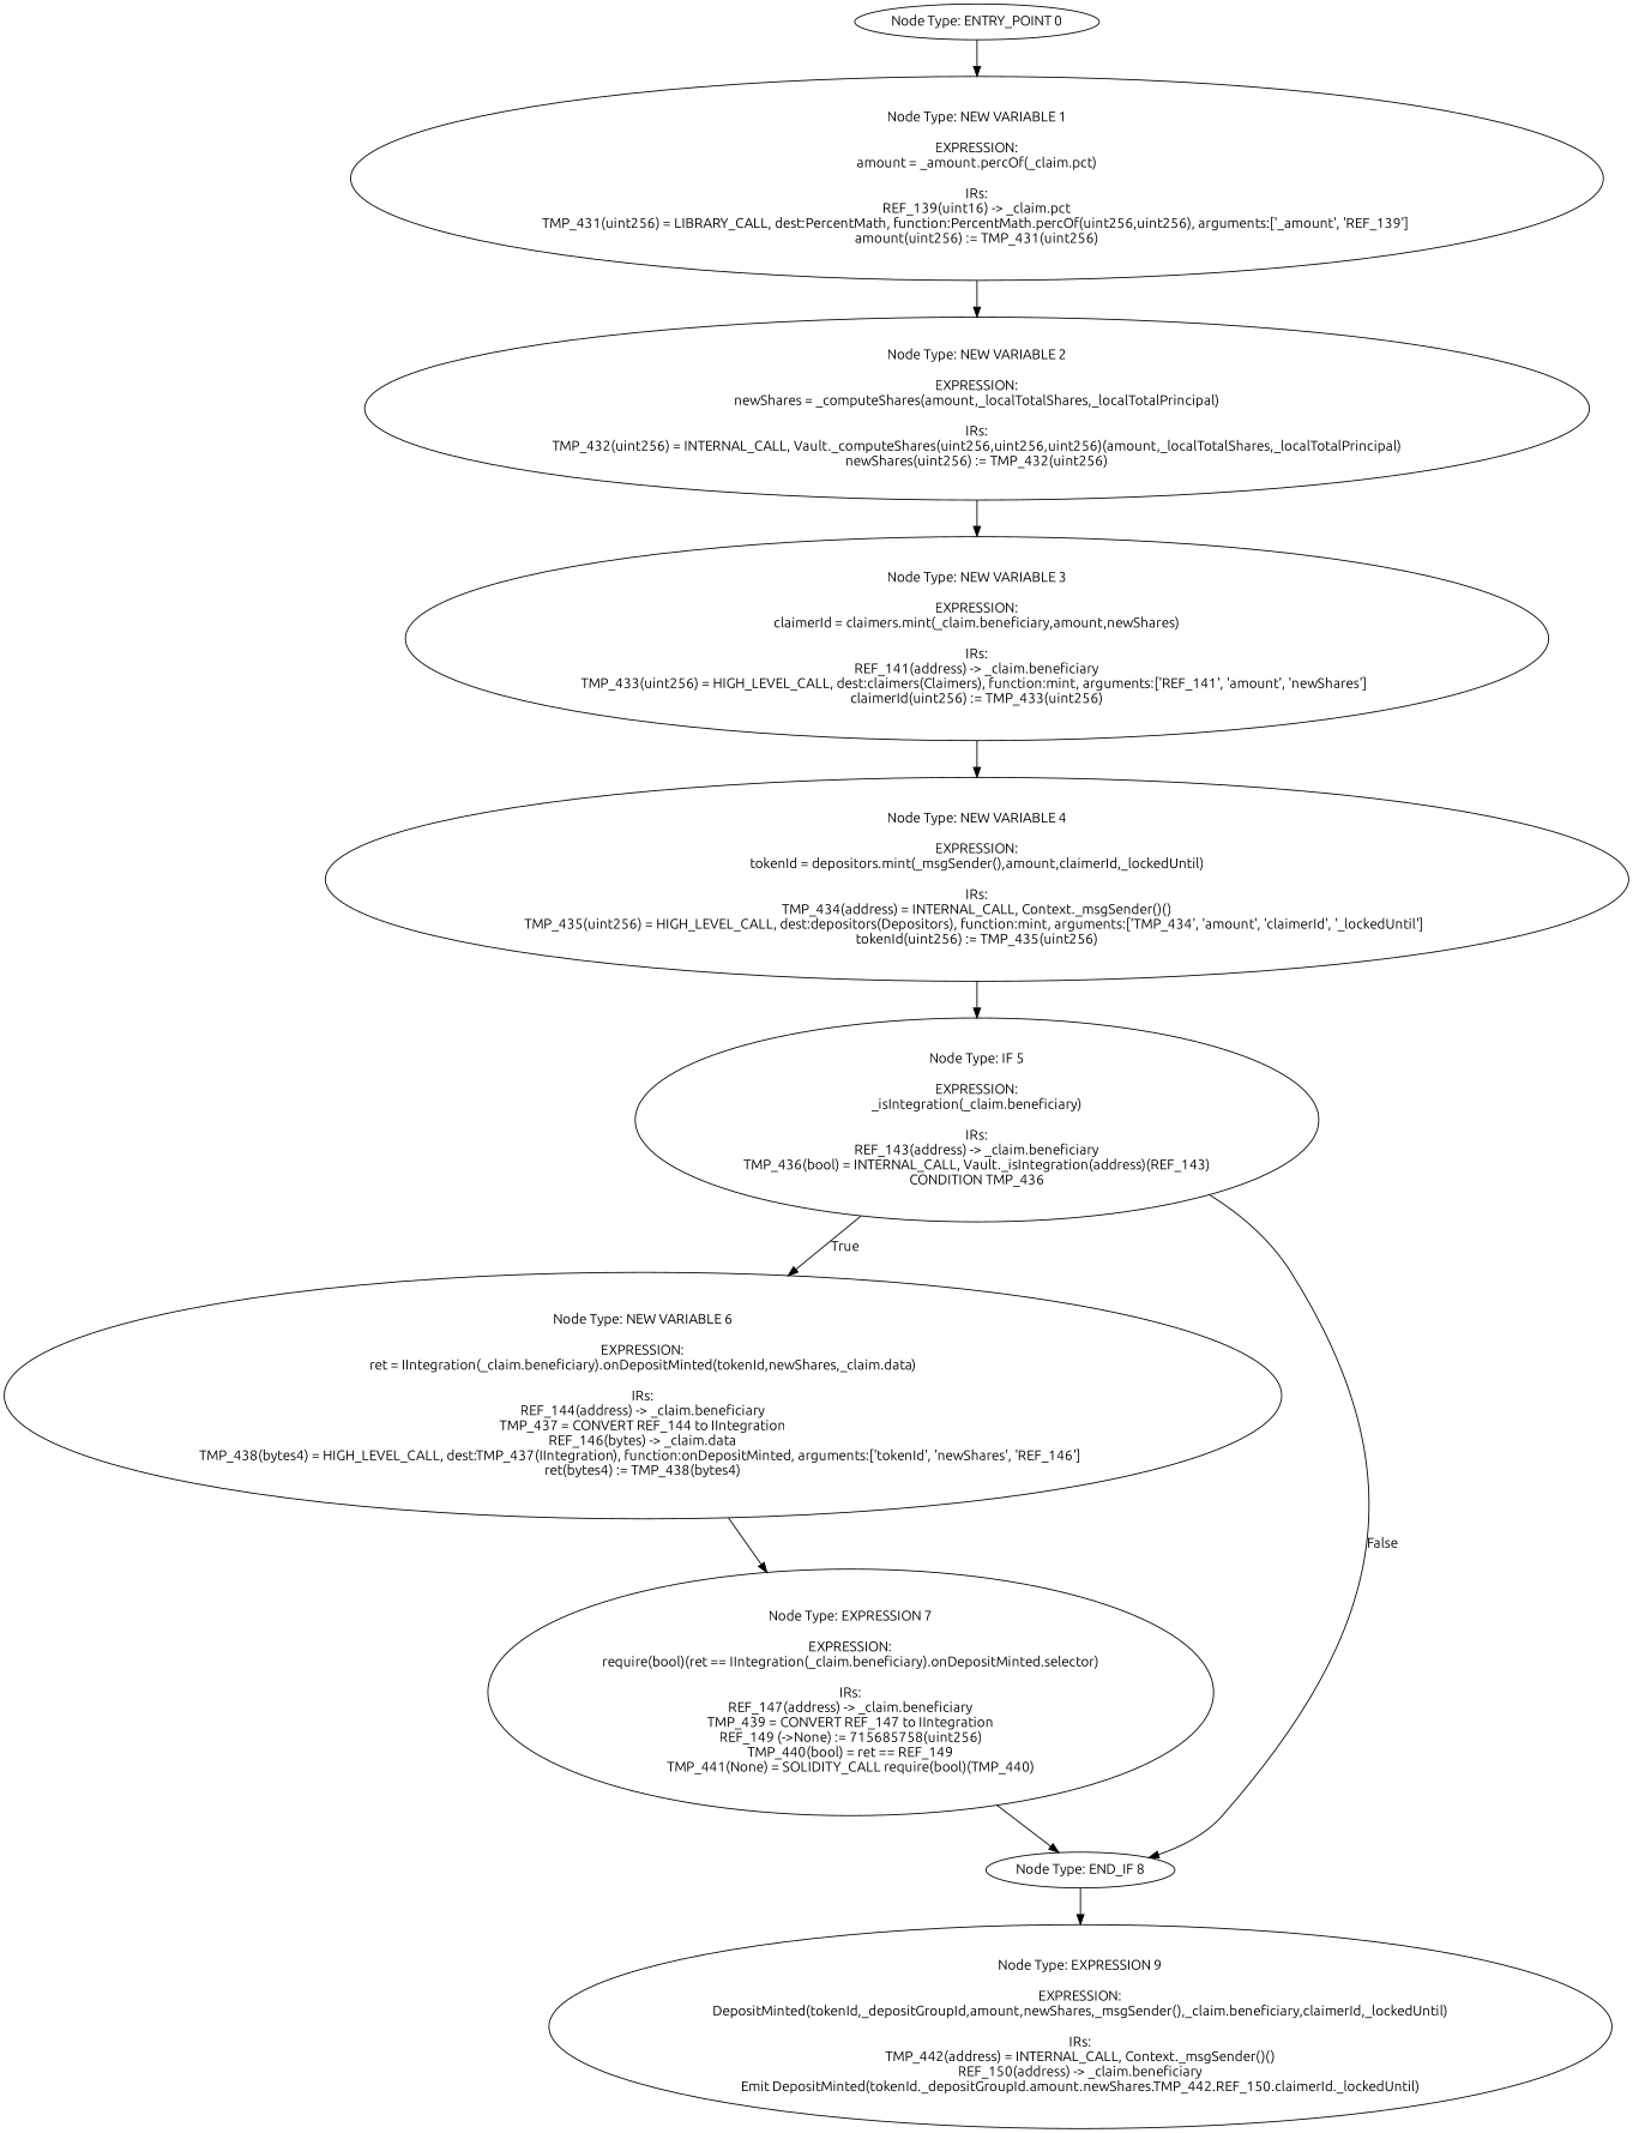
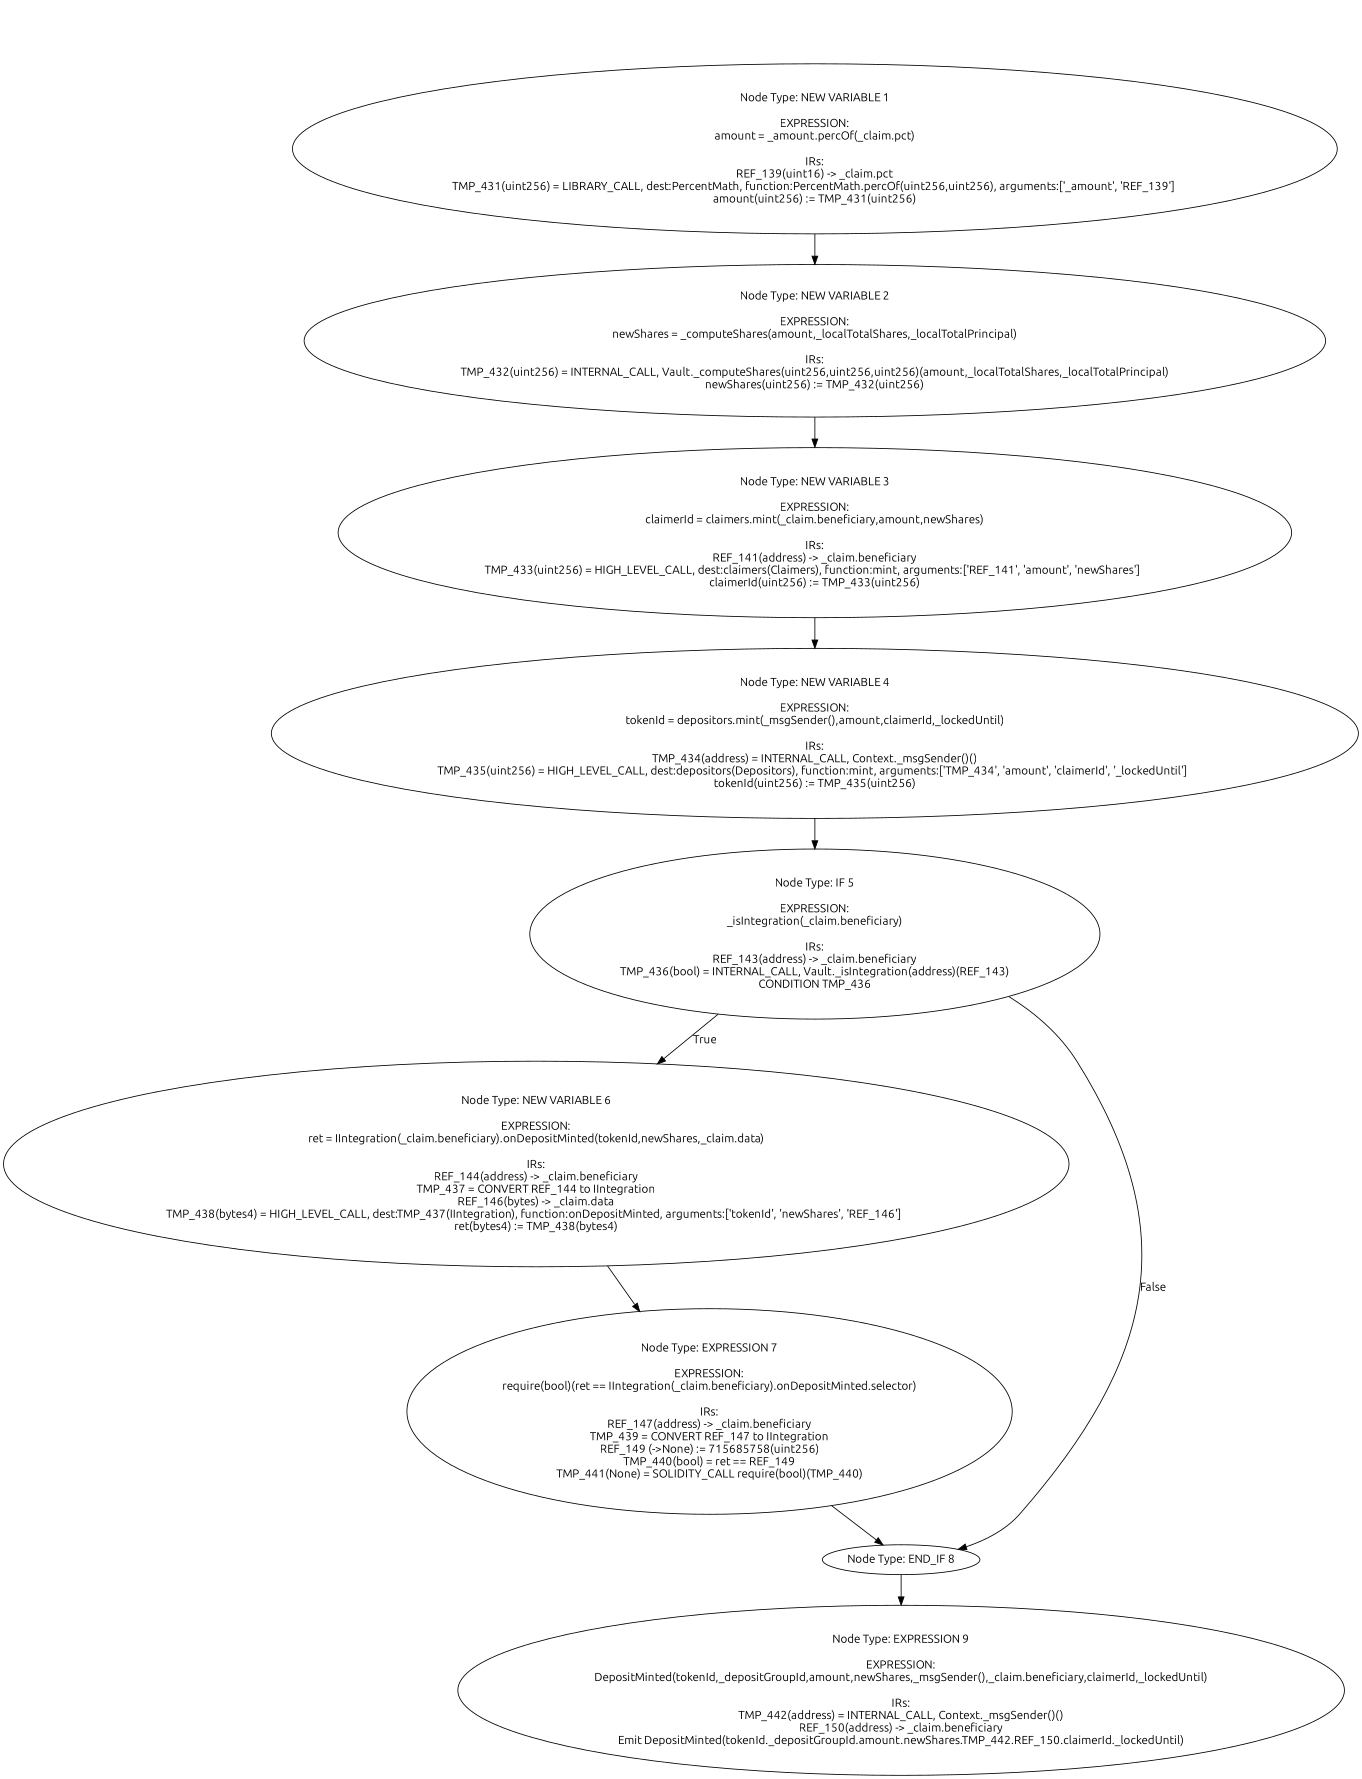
  digraph {
    fontname=Ubuntu
    node [fontname=Ubuntu]
    edge [fontname=Ubuntu]
-   n1 [label="Node Type: ENTRY_POINT 0\n"]
    n2 [label="Node Type: NEW VARIABLE 1\n\nEXPRESSION:\namount = _amount.percOf(_claim.pct)\n\nIRs:\nREF_139(uint16) -> _claim.pct\nTMP_431(uint256) = LIBRARY_CALL, dest:PercentMath, function:PercentMath.percOf(uint256,uint256), arguments:['_amount', 'REF_139'] \namount(uint256) := TMP_431(uint256)"]
    n3 [label="Node Type: NEW VARIABLE 2\n\nEXPRESSION:\nnewShares = _computeShares(amount,_localTotalShares,_localTotalPrincipal)\n\nIRs:\nTMP_432(uint256) = INTERNAL_CALL, Vault._computeShares(uint256,uint256,uint256)(amount,_localTotalShares,_localTotalPrincipal)\nnewShares(uint256) := TMP_432(uint256)"]
    n4 [label="Node Type: NEW VARIABLE 3\n\nEXPRESSION:\nclaimerId = claimers.mint(_claim.beneficiary,amount,newShares)\n\nIRs:\nREF_141(address) -> _claim.beneficiary\nTMP_433(uint256) = HIGH_LEVEL_CALL, dest:claimers(Claimers), function:mint, arguments:['REF_141', 'amount', 'newShares']  \nclaimerId(uint256) := TMP_433(uint256)"]
    n5 [label="Node Type: NEW VARIABLE 4\n\nEXPRESSION:\ntokenId = depositors.mint(_msgSender(),amount,claimerId,_lockedUntil)\n\nIRs:\nTMP_434(address) = INTERNAL_CALL, Context._msgSender()()\nTMP_435(uint256) = HIGH_LEVEL_CALL, dest:depositors(Depositors), function:mint, arguments:['TMP_434', 'amount', 'claimerId', '_lockedUntil']  \ntokenId(uint256) := TMP_435(uint256)"]
    n6 [label="Node Type: IF 5\n\nEXPRESSION:\n_isIntegration(_claim.beneficiary)\n\nIRs:\nREF_143(address) -> _claim.beneficiary\nTMP_436(bool) = INTERNAL_CALL, Vault._isIntegration(address)(REF_143)\nCONDITION TMP_436"]
    n7 [label="Node Type: NEW VARIABLE 6\n\nEXPRESSION:\nret = IIntegration(_claim.beneficiary).onDepositMinted(tokenId,newShares,_claim.data)\n\nIRs:\nREF_144(address) -> _claim.beneficiary\nTMP_437 = CONVERT REF_144 to IIntegration\nREF_146(bytes) -> _claim.data\nTMP_438(bytes4) = HIGH_LEVEL_CALL, dest:TMP_437(IIntegration), function:onDepositMinted, arguments:['tokenId', 'newShares', 'REF_146']  \nret(bytes4) := TMP_438(bytes4)"]
    n8 [label="Node Type: END_IF 8\n"]
    n9 [label="Node Type: EXPRESSION 7\n\nEXPRESSION:\nrequire(bool)(ret == IIntegration(_claim.beneficiary).onDepositMinted.selector)\n\nIRs:\nREF_147(address) -> _claim.beneficiary\nTMP_439 = CONVERT REF_147 to IIntegration\nREF_149 (->None) := 715685758(uint256)\nTMP_440(bool) = ret == REF_149\nTMP_441(None) = SOLIDITY_CALL require(bool)(TMP_440)"]
    n10 [label="Node Type: EXPRESSION 9\n\nEXPRESSION:\nDepositMinted(tokenId,_depositGroupId,amount,newShares,_msgSender(),_claim.beneficiary,claimerId,_lockedUntil)\n\nIRs:\nTMP_442(address) = INTERNAL_CALL, Context._msgSender()()\nREF_150(address) -> _claim.beneficiary\nEmit DepositMinted(tokenId._depositGroupId.amount.newShares.TMP_442.REF_150.claimerId._lockedUntil)"]
-   n1 -> n2
    n2 -> n3
    n3 -> n4
    n4 -> n5
    n5 -> n6
    n6 -> n7 [label=True]
    n6 -> n8 [label=False]
    n7 -> n9
    n8 -> n10
    n9 -> n8
  }
